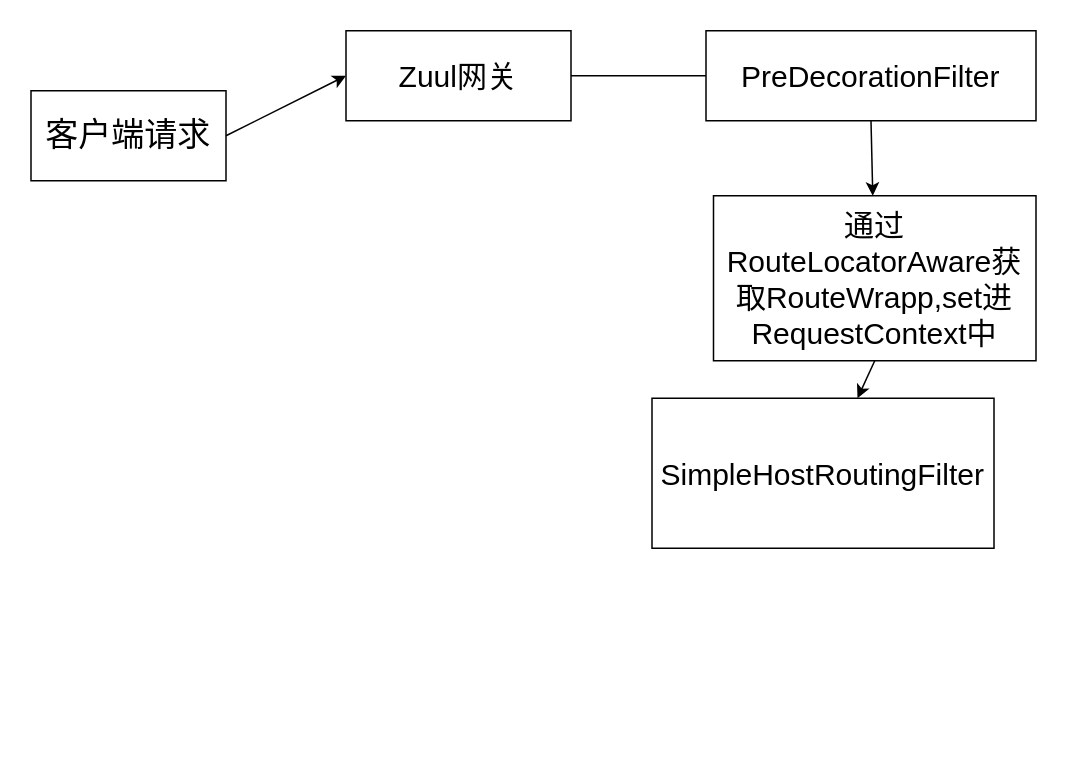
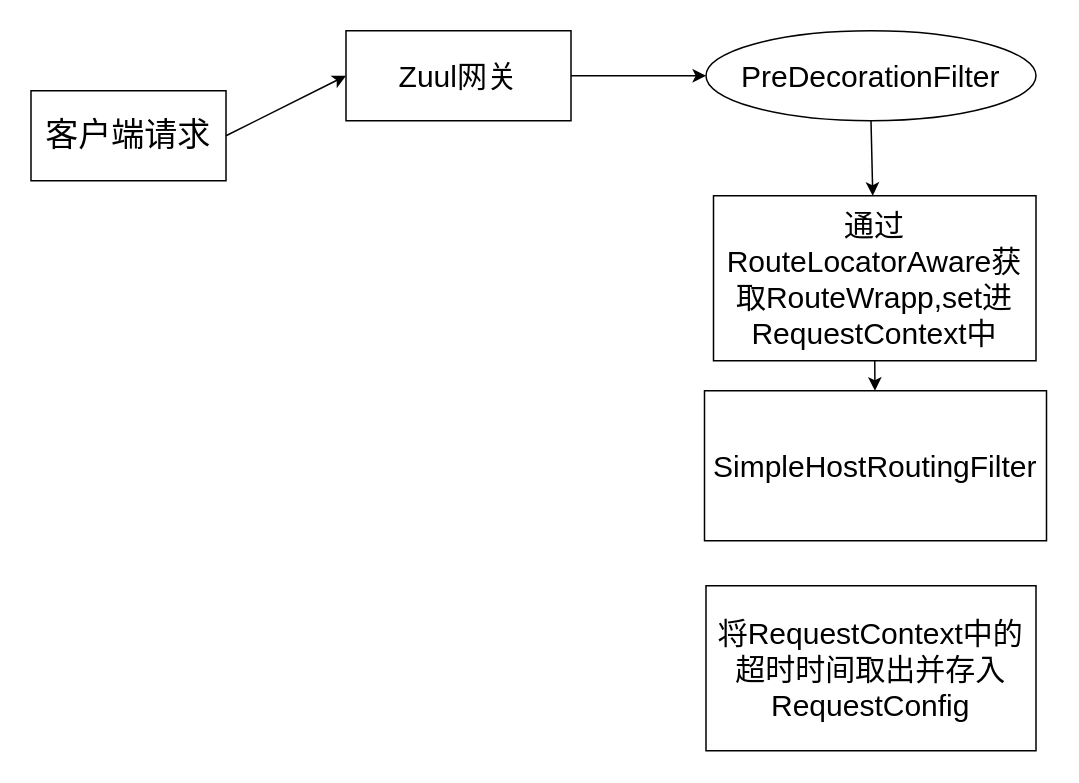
  <mxCell id="0" />
  <mxCell id="1" parent="0" />
  <mxCell id="2" value="&lt;font style=&quot;font-size: 22px&quot;&gt;客户端请求&lt;/font&gt;" style="rounded=0;whiteSpace=wrap;html=1;" parent="1" vertex="1"><mxGeometry x="20" y="60" width="130" height="60" as="geometry" /></mxCell>
  <mxCell id="3" value="" style="endArrow=classic;html=1;exitX=1;exitY=0.5;exitDx=0;exitDy=0;" parent="1" source="2" edge="1"><mxGeometry width="50" height="50" relative="1" as="geometry"><mxPoint x="170" y="75" as="sourcePoint" /><mxPoint x="230" y="50" as="targetPoint" /></mxGeometry></mxCell>
  <mxCell id="4" value="&lt;font style=&quot;font-size: 20px&quot;&gt;Zuul网关&lt;/font&gt;" style="rounded=0;whiteSpace=wrap;html=1;" parent="1" vertex="1"><mxGeometry x="230" y="20" width="150" height="60" as="geometry" /></mxCell>
- <mxCell id="5" value="&lt;font style=&quot;font-size: 20px&quot;&gt;PreDecorationFilter&lt;/font&gt;" style="rounded=0;whiteSpace=wrap;html=1;" parent="1" vertex="1"><mxGeometry x="470" y="20" width="220" height="60" as="geometry" /></mxCell>
- <mxCell id="6" value="" style="endArrow=none;html=1;exitX=1;exitY=0.5;exitDx=0;exitDy=0;entryX=0;entryY=0.5;entryDx=0;entryDy=0;" parent="1" source="4" target="5" edge="1"><mxGeometry width="50" height="50" relative="1" as="geometry"><mxPoint x="30" y="170" as="sourcePoint" /><mxPoint x="80" y="120" as="targetPoint" /></mxGeometry></mxCell>
+ <mxCell id="5" value="&lt;font style=&quot;font-size: 20px&quot;&gt;PreDecorationFilter&lt;/font&gt;" style="ellipse;whiteSpace=wrap;html=1;" parent="1" vertex="1"><mxGeometry x="470" y="20" width="220" height="60" as="geometry" /></mxCell>
+ <mxCell id="6" value="" style="endArrow=classic;html=1;exitX=1;exitY=0.5;exitDx=0;exitDy=0;entryX=0;entryY=0.5;entryDx=0;entryDy=0;" parent="1" source="4" target="5" edge="1"><mxGeometry width="50" height="50" relative="1" as="geometry"><mxPoint x="30" y="170" as="sourcePoint" /><mxPoint x="80" y="120" as="targetPoint" /></mxGeometry></mxCell>
  <mxCell id="7" value="" style="endArrow=classic;html=1;exitX=0.5;exitY=1;exitDx=0;exitDy=0;" parent="1" source="5" target="8" edge="1"><mxGeometry width="50" height="50" relative="1" as="geometry"><mxPoint x="30" y="170" as="sourcePoint" /><mxPoint x="580" y="160" as="targetPoint" /></mxGeometry></mxCell>
  <mxCell id="8" value="&lt;font style=&quot;font-size: 20px&quot;&gt;通过&lt;span&gt;RouteLocatorAware获取&lt;/span&gt;&lt;/font&gt;&lt;span&gt;&lt;font style=&quot;font-size: 20px&quot;&gt;RouteWrapp,set进RequestContext中&lt;/font&gt;&lt;/span&gt;" style="rounded=0;whiteSpace=wrap;html=1;" parent="1" vertex="1"><mxGeometry x="475" y="130" width="215" height="110" as="geometry" /></mxCell>
- <mxCell id="9" value="&lt;font style=&quot;font-size: 20px&quot;&gt;SimpleHostRoutingFilter&lt;/font&gt;" style="rounded=0;whiteSpace=wrap;html=1;" parent="1" vertex="1"><mxGeometry x="434" y="265" width="228" height="100" as="geometry" /></mxCell>
+ <mxCell id="9" value="&lt;font style=&quot;font-size: 20px&quot;&gt;SimpleHostRoutingFilter&lt;/font&gt;" style="rounded=0;whiteSpace=wrap;html=1;" parent="1" vertex="1"><mxGeometry x="469" y="260" width="228" height="100" as="geometry" /></mxCell>
  <mxCell id="10" value="" style="endArrow=classic;html=1;exitX=0.5;exitY=1;exitDx=0;exitDy=0;" parent="1" source="8" target="9" edge="1"><mxGeometry width="50" height="50" relative="1" as="geometry"><mxPoint x="30" y="410" as="sourcePoint" /><mxPoint x="80" y="360" as="targetPoint" /></mxGeometry></mxCell>
+ <mxCell id="11" value="&lt;span style=&quot;font-size: 20px&quot;&gt;将RequestContext中的超时时间取出并存入&lt;/span&gt;&lt;span&gt;&lt;font style=&quot;font-size: 20px&quot;&gt;RequestConfig&lt;/font&gt;&lt;/span&gt;" style="rounded=0;whiteSpace=wrap;html=1;" parent="1" vertex="1"><mxGeometry x="470" y="390" width="220" height="110" as="geometry" /></mxCell>
